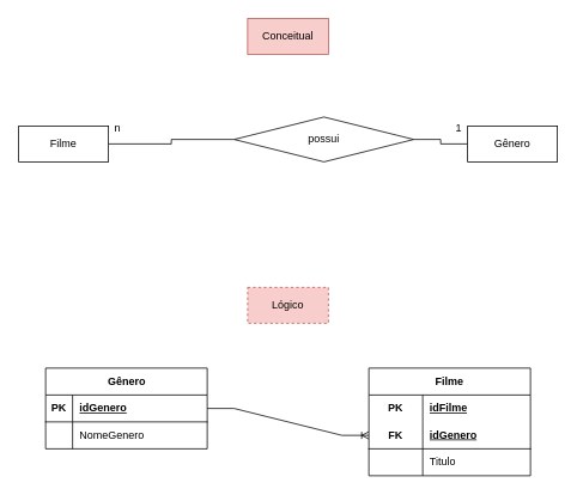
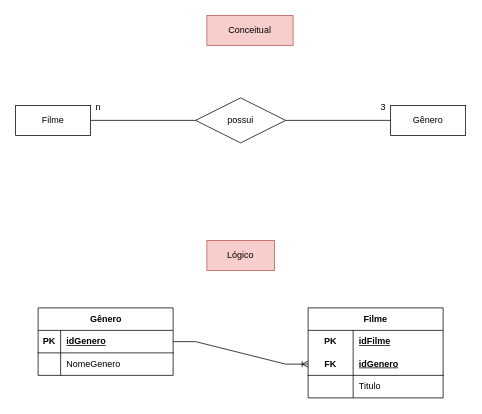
  <mxCell id="0" />
  <mxCell id="1" parent="0" />
  <mxCell id="2" style="edgeStyle=orthogonalEdgeStyle;rounded=0;orthogonalLoop=1;jettySize=auto;html=1;entryX=0;entryY=0.5;entryDx=0;entryDy=0;endArrow=none;endFill=0;" parent="1" source="3" target="6" edge="1"><mxGeometry relative="1" as="geometry" /></mxCell>
  <mxCell id="3" value="Filme" style="whiteSpace=wrap;html=1;align=center;" parent="1" vertex="1"><mxGeometry x="20" y="140" width="100" height="40" as="geometry" /></mxCell>
  <mxCell id="4" style="edgeStyle=orthogonalEdgeStyle;rounded=0;orthogonalLoop=1;jettySize=auto;html=1;entryX=1;entryY=0.5;entryDx=0;entryDy=0;endArrow=none;endFill=0;" parent="1" source="5" target="6" edge="1"><mxGeometry relative="1" as="geometry" /></mxCell>
  <mxCell id="5" value="Gênero" style="whiteSpace=wrap;html=1;align=center;" parent="1" vertex="1"><mxGeometry x="520" y="140" width="100" height="40" as="geometry" /></mxCell>
- <mxCell id="6" value="possui" style="shape=rhombus;perimeter=rhombusPerimeter;whiteSpace=wrap;html=1;align=center;" parent="1" vertex="1"><mxGeometry x="260" y="130" width="200" height="50" as="geometry" /></mxCell>
- <mxCell id="7" value="1" style="text;html=1;align=center;verticalAlign=middle;resizable=0;points=[];autosize=1;strokeColor=none;fillColor=none;" parent="1" vertex="1"><mxGeometry x="495" y="128" width="30" height="30" as="geometry" /></mxCell>
+ <mxCell id="6" value="possui" style="shape=rhombus;perimeter=rhombusPerimeter;whiteSpace=wrap;html=1;align=center;" parent="1" vertex="1"><mxGeometry x="260" y="130" width="120" height="60" as="geometry" /></mxCell>
+ <mxCell id="7" value="3" style="text;html=1;align=center;verticalAlign=middle;resizable=0;points=[];autosize=1;strokeColor=none;fillColor=none;" parent="1" vertex="1"><mxGeometry x="495" y="128" width="30" height="30" as="geometry" /></mxCell>
  <mxCell id="8" value="n" style="text;html=1;align=center;verticalAlign=middle;resizable=0;points=[];autosize=1;strokeColor=none;fillColor=none;" parent="1" vertex="1"><mxGeometry x="115" y="128" width="30" height="30" as="geometry" /></mxCell>
- <mxCell id="9" value="Conceitual" style="rounded=0;whiteSpace=wrap;html=1;fillColor=#f8cecc;strokeColor=#b85450;" vertex="1" parent="1"><mxGeometry x="275" y="20" width="90" height="40" as="geometry" /></mxCell>
- <mxCell id="10" value="Lógico" style="rounded=0;whiteSpace=wrap;html=1;fillColor=#f8cecc;strokeColor=#b85450;dashed=1;" vertex="1" parent="1"><mxGeometry x="275" y="320" width="90" height="40" as="geometry" /></mxCell>
+ <mxCell id="9" value="Conceitual" style="rounded=0;whiteSpace=wrap;html=1;fillColor=#f8cecc;strokeColor=#b85450;" vertex="1" parent="1"><mxGeometry x="275" y="20" width="115" height="40" as="geometry" /></mxCell>
+ <mxCell id="10" value="Lógico" style="rounded=0;whiteSpace=wrap;html=1;fillColor=#f8cecc;strokeColor=#b85450;" vertex="1" parent="1"><mxGeometry x="275" y="320" width="90" height="40" as="geometry" /></mxCell>
  <mxCell id="11" value="Gênero" style="shape=table;startSize=30;container=1;collapsible=1;childLayout=tableLayout;fixedRows=1;rowLines=0;fontStyle=1;align=center;resizeLast=1;html=1;" vertex="1" parent="1"><mxGeometry x="50" y="410" width="180" height="90" as="geometry" /></mxCell>
  <mxCell id="12" value="" style="shape=tableRow;horizontal=0;startSize=0;swimlaneHead=0;swimlaneBody=0;fillColor=none;collapsible=0;dropTarget=0;points=[[0,0.5],[1,0.5]];portConstraint=eastwest;top=0;left=0;right=0;bottom=1;" vertex="1" parent="11"><mxGeometry y="30" width="180" height="30" as="geometry" /></mxCell>
  <mxCell id="13" value="PK" style="shape=partialRectangle;connectable=0;fillColor=none;top=0;left=0;bottom=0;right=0;fontStyle=1;overflow=hidden;whiteSpace=wrap;html=1;" vertex="1" parent="12"><mxGeometry width="30" height="30" as="geometry"><mxRectangle width="30" height="30" as="alternateBounds" /></mxGeometry></mxCell>
  <mxCell id="14" value="idGenero" style="shape=partialRectangle;connectable=0;fillColor=none;top=0;left=0;bottom=0;right=0;align=left;spacingLeft=6;fontStyle=5;overflow=hidden;whiteSpace=wrap;html=1;" vertex="1" parent="12"><mxGeometry x="30" width="150" height="30" as="geometry"><mxRectangle width="150" height="30" as="alternateBounds" /></mxGeometry></mxCell>
  <mxCell id="15" value="" style="shape=tableRow;horizontal=0;startSize=0;swimlaneHead=0;swimlaneBody=0;fillColor=none;collapsible=0;dropTarget=0;points=[[0,0.5],[1,0.5]];portConstraint=eastwest;top=0;left=0;right=0;bottom=0;" vertex="1" parent="11"><mxGeometry y="60" width="180" height="30" as="geometry" /></mxCell>
  <mxCell id="16" value="" style="shape=partialRectangle;connectable=0;fillColor=none;top=0;left=0;bottom=0;right=0;editable=1;overflow=hidden;whiteSpace=wrap;html=1;" vertex="1" parent="15"><mxGeometry width="30" height="30" as="geometry"><mxRectangle width="30" height="30" as="alternateBounds" /></mxGeometry></mxCell>
  <mxCell id="17" value="NomeGenero" style="shape=partialRectangle;connectable=0;fillColor=none;top=0;left=0;bottom=0;right=0;align=left;spacingLeft=6;overflow=hidden;whiteSpace=wrap;html=1;" vertex="1" parent="15"><mxGeometry x="30" width="150" height="30" as="geometry"><mxRectangle width="150" height="30" as="alternateBounds" /></mxGeometry></mxCell>
  <mxCell id="18" value="" style="edgeStyle=entityRelationEdgeStyle;fontSize=12;html=1;endArrow=ERoneToMany;rounded=0;exitX=1;exitY=0.5;exitDx=0;exitDy=0;entryX=0;entryY=0.5;entryDx=0;entryDy=0;" edge="1" parent="1" source="12"><mxGeometry width="100" height="100" relative="1" as="geometry"><mxPoint x="270" y="480" as="sourcePoint" /><mxPoint x="410" y="485" as="targetPoint" /></mxGeometry></mxCell>
  <mxCell id="19" value="Filme" style="shape=table;startSize=30;container=1;collapsible=1;childLayout=tableLayout;fixedRows=1;rowLines=0;fontStyle=1;align=center;resizeLast=1;html=1;whiteSpace=wrap;" vertex="1" parent="1"><mxGeometry x="410" y="410" width="180" height="120" as="geometry" /></mxCell>
  <mxCell id="20" value="" style="shape=tableRow;horizontal=0;startSize=0;swimlaneHead=0;swimlaneBody=0;fillColor=none;collapsible=0;dropTarget=0;points=[[0,0.5],[1,0.5]];portConstraint=eastwest;top=0;left=0;right=0;bottom=0;html=1;" vertex="1" parent="19"><mxGeometry y="30" width="180" height="30" as="geometry" /></mxCell>
  <mxCell id="21" value="PK" style="shape=partialRectangle;connectable=0;fillColor=none;top=0;left=0;bottom=0;right=0;fontStyle=1;overflow=hidden;html=1;whiteSpace=wrap;" vertex="1" parent="20"><mxGeometry width="60" height="30" as="geometry"><mxRectangle width="60" height="30" as="alternateBounds" /></mxGeometry></mxCell>
  <mxCell id="22" value="idFilme" style="shape=partialRectangle;connectable=0;fillColor=none;top=0;left=0;bottom=0;right=0;align=left;spacingLeft=6;fontStyle=5;overflow=hidden;html=1;whiteSpace=wrap;" vertex="1" parent="20"><mxGeometry x="60" width="120" height="30" as="geometry"><mxRectangle width="120" height="30" as="alternateBounds" /></mxGeometry></mxCell>
  <mxCell id="23" value="" style="shape=tableRow;horizontal=0;startSize=0;swimlaneHead=0;swimlaneBody=0;fillColor=none;collapsible=0;dropTarget=0;points=[[0,0.5],[1,0.5]];portConstraint=eastwest;top=0;left=0;right=0;bottom=1;html=1;" vertex="1" parent="19"><mxGeometry y="60" width="180" height="30" as="geometry" /></mxCell>
  <mxCell id="24" value="FK" style="shape=partialRectangle;connectable=0;fillColor=none;top=0;left=0;bottom=0;right=0;fontStyle=1;overflow=hidden;html=1;whiteSpace=wrap;" vertex="1" parent="23"><mxGeometry width="60" height="30" as="geometry"><mxRectangle width="60" height="30" as="alternateBounds" /></mxGeometry></mxCell>
  <mxCell id="25" value="idGenero" style="shape=partialRectangle;connectable=0;fillColor=none;top=0;left=0;bottom=0;right=0;align=left;spacingLeft=6;fontStyle=5;overflow=hidden;html=1;whiteSpace=wrap;" vertex="1" parent="23"><mxGeometry x="60" width="120" height="30" as="geometry"><mxRectangle width="120" height="30" as="alternateBounds" /></mxGeometry></mxCell>
  <mxCell id="26" value="" style="shape=tableRow;horizontal=0;startSize=0;swimlaneHead=0;swimlaneBody=0;fillColor=none;collapsible=0;dropTarget=0;points=[[0,0.5],[1,0.5]];portConstraint=eastwest;top=0;left=0;right=0;bottom=0;html=1;" vertex="1" parent="19"><mxGeometry y="90" width="180" height="30" as="geometry" /></mxCell>
  <mxCell id="27" value="" style="shape=partialRectangle;connectable=0;fillColor=none;top=0;left=0;bottom=0;right=0;editable=1;overflow=hidden;html=1;whiteSpace=wrap;" vertex="1" parent="26"><mxGeometry width="60" height="30" as="geometry"><mxRectangle width="60" height="30" as="alternateBounds" /></mxGeometry></mxCell>
  <mxCell id="28" value="Titulo" style="shape=partialRectangle;connectable=0;fillColor=none;top=0;left=0;bottom=0;right=0;align=left;spacingLeft=6;overflow=hidden;html=1;whiteSpace=wrap;" vertex="1" parent="26"><mxGeometry x="60" width="120" height="30" as="geometry"><mxRectangle width="120" height="30" as="alternateBounds" /></mxGeometry></mxCell>
